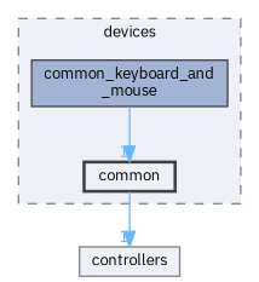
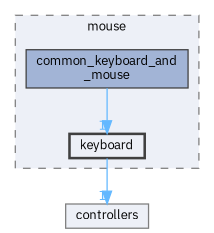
  digraph {
    compound=true
    fontname="IBM Plex Sans"
    node [color=grey25 fillcolor="#edf0f7" fontname="IBM Plex Sans" fontsize=10 shape=box style=filled]
    edge [color=steelblue1 fontcolor=steelblue1 fontname="IBM Plex Sans" fontsize=10 headlabel=1 labeldistance=1.5 labelfontname=Helvetica labelfontsize=10]
    n1 [fillcolor="#a2b4d6" height=0.2 label="common_keyboard_and\l_mouse" width=0.4]
-   n2 [height=0.2 label=common style="filled,bold" width=0.4]
+   n2 [height=0.2 label=keyboard style="filled,bold" width=0.4]
    n3 [color=grey50 height=0.2 label=controllers width=0.4]
    subgraph cluster_1 {
      bgcolor="#edf0f7"
      fontsize=10
-     label=devices
+     label=mouse
      pencolor=grey50
      style="filled,dashed"
      n1
      n2
    }
    n1 -> n2
    n2 -> n3
  }
